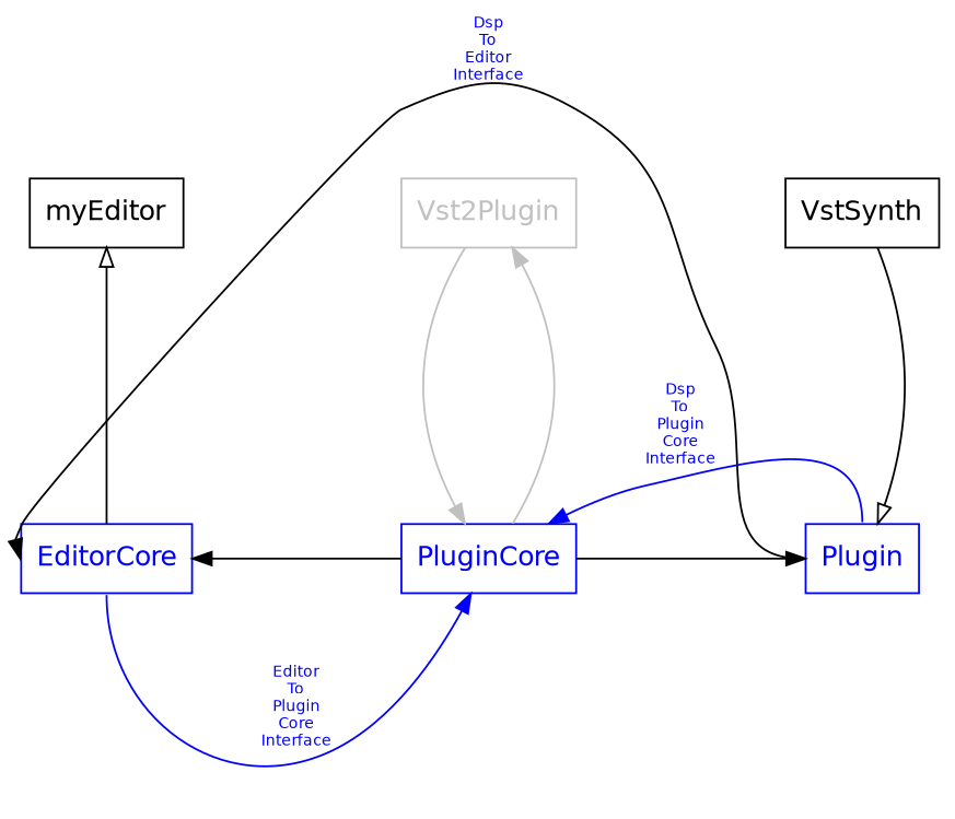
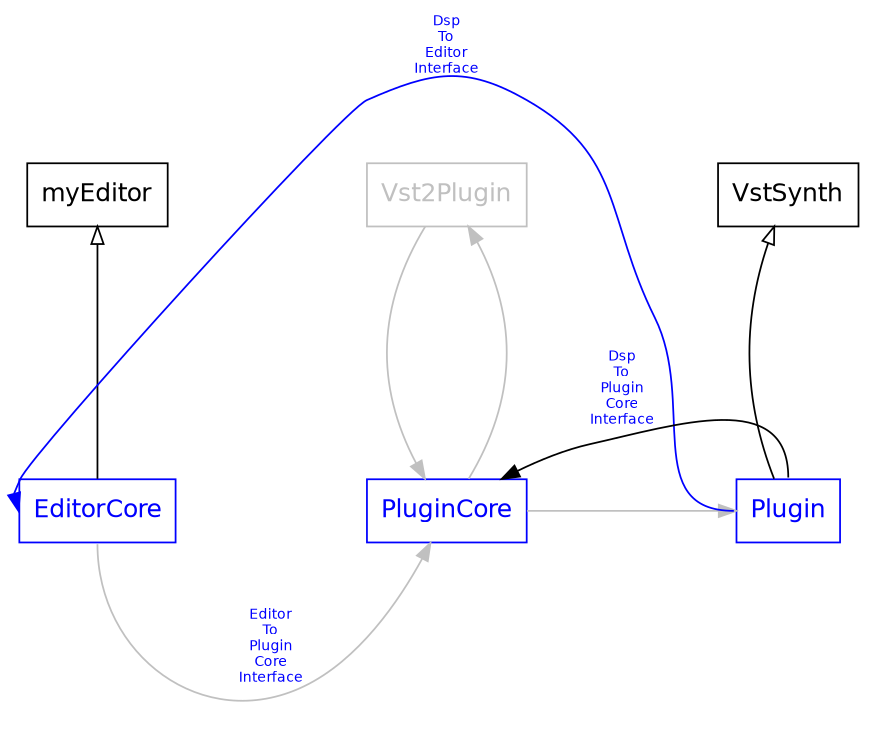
  digraph {
    nodesep=1
    rankdir=LR
    ranksep=1
    node [color=blue fontcolor=blue fontname=Helvetica shape=box]
    EditorCore
    myEditor [color=black fontcolor=black]
    PluginCore
    Vst2Plugin [color=gray fontcolor=gray]
    n5 [label=Plugin]
    VstSynth [color=black fontcolor=black]
    subgraph sub_1 {
      rank=min
      EditorCore
      myEditor
    }
    subgraph sub_2 {
      concentrate=true
      rank=same
      PluginCore
      Vst2Plugin
    }
    subgraph sub_3 {
      rank=max
      n5
      VstSynth
    }
-   EditorCore -> PluginCore [color=blue fontcolor=blue fontname=Helvetica fontsize=8 label="Editor\nTo\nPlugin\nCore\nInterface" tailport=s]
+   EditorCore -> PluginCore [color=gray fontcolor=blue fontname=Helvetica fontsize=8 label="Editor\nTo\nPlugin\nCore\nInterface" tailport=s]
    myEditor -> EditorCore [arrowtail=onormal dir=back]
-   PluginCore -> EditorCore [weight=4]
    PluginCore -> Vst2Plugin [color=gray]
-   PluginCore -> n5 [weight=4]
+   PluginCore -> n5 [weight=4 color=gray]
    Vst2Plugin -> PluginCore [color=gray]
-   n5 -> EditorCore [color=black fontcolor=blue fontname=Helvetica fontsize=8 headport=w label="Dsp\nTo\nEditor\nInterface" labelfloat=true tailport=w]
-   n5 -> PluginCore [color=blue fontcolor=blue fontname=Helvetica fontsize=8 label="Dsp\nTo\nPlugin\nCore\nInterface" tailport=n]
-   n5 -> VstSynth [arrowtail=onormal dir=back]
+   n5 -> EditorCore [color=blue fontcolor=blue fontname=Helvetica fontsize=8 headport=w label="Dsp\nTo\nEditor\nInterface" labelfloat=true tailport=w]
+   n5 -> PluginCore [color=black fontcolor=blue fontname=Helvetica fontsize=8 label="Dsp\nTo\nPlugin\nCore\nInterface" tailport=n]
+   VstSynth -> n5 [arrowtail=onormal dir=back]
  }
